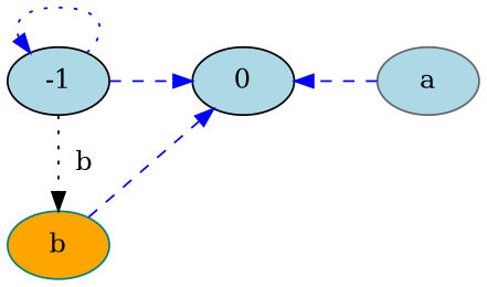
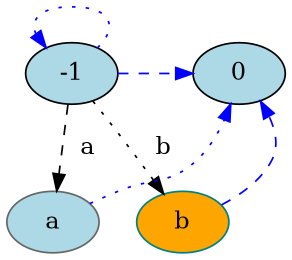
  digraph {
    nodesep=0.3
    splines=true
    node [color=black fillcolor=lightblue style=filled]
    edge [color=blue constraint=false style=dotted]
    -1
    a [color=gray40]
    b [color=teal fillcolor=orange]
    0
    -1 -> -1 [headport=nw tailport=ne]
+   -1 -> a [label="  a  " style=dashed color="" constraint=""]
    -1 -> b [label="  b  " color="" constraint=""]
    -1 -> 0 [style=dashed]
-   a -> 0 [style=dashed]
+   a -> 0
    b -> 0 [style=dashed]
  }
